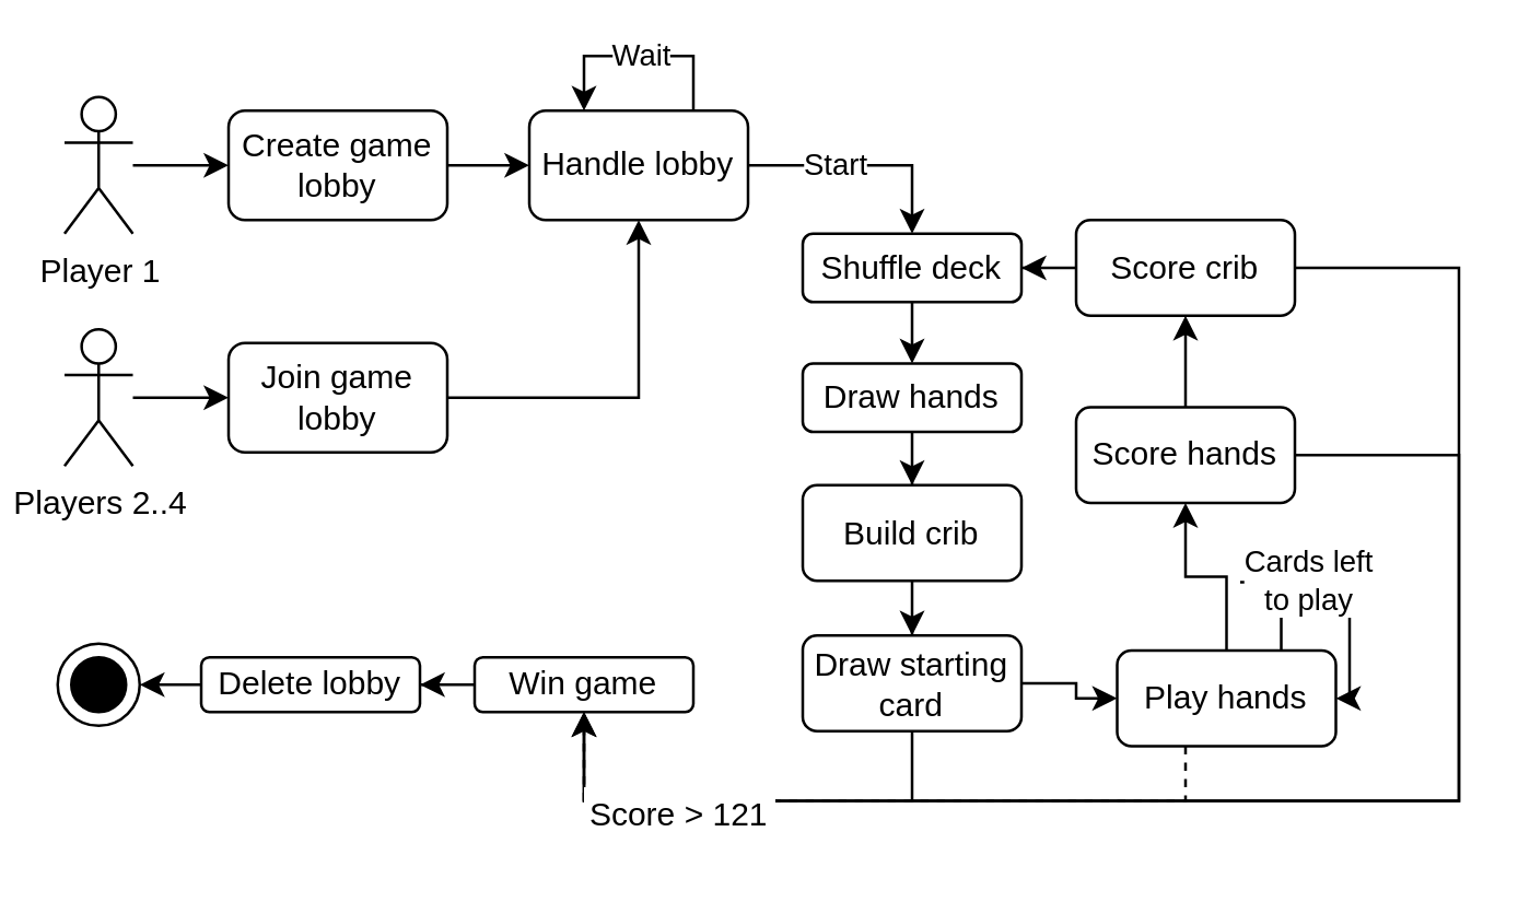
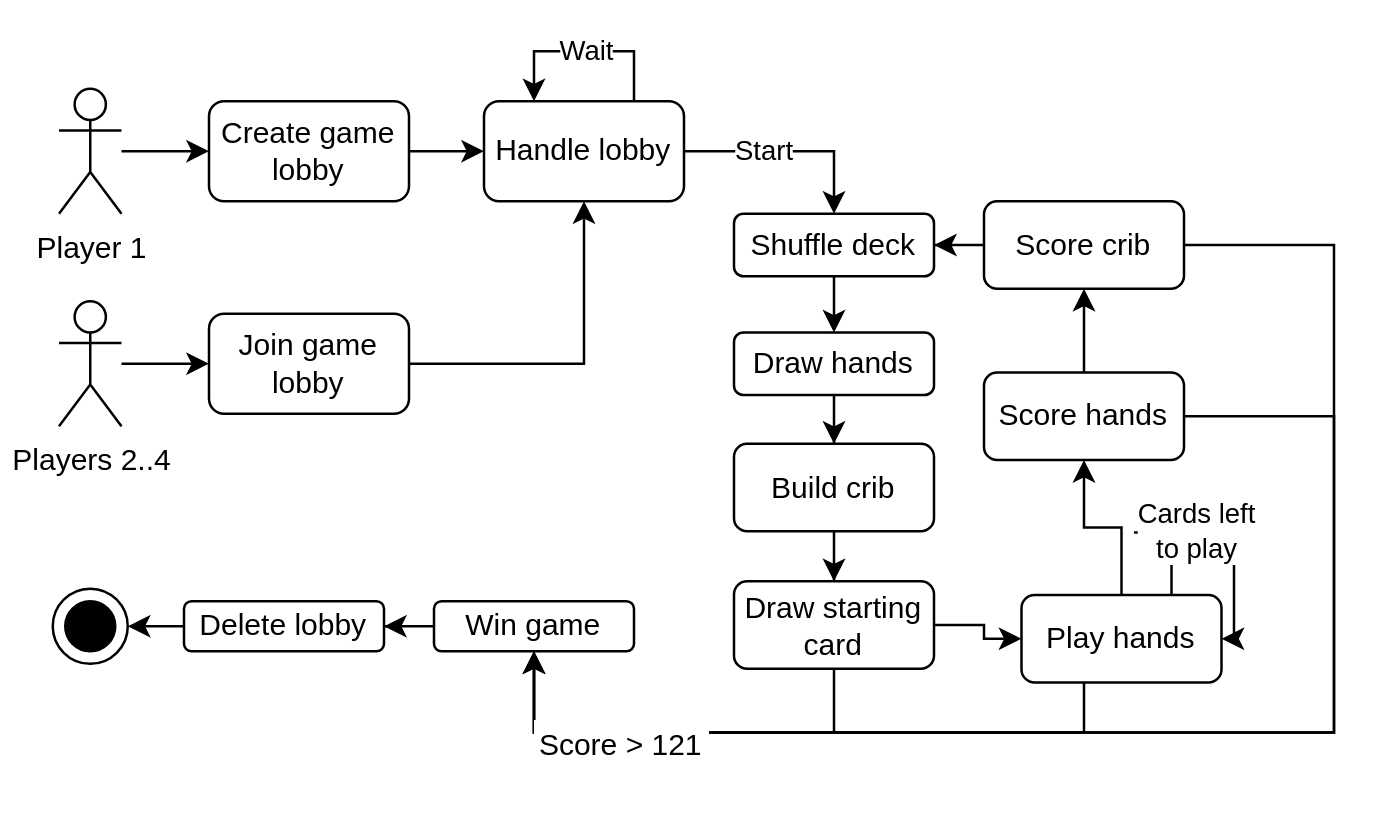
  <mxCell id="0" />
  <mxCell id="1" parent="0" />
  <mxCell id="2" style="edgeStyle=orthogonalEdgeStyle;rounded=0;orthogonalLoop=1;jettySize=auto;html=1;entryX=0;entryY=0.5;entryDx=0;entryDy=0;" parent="1" source="3" target="5" edge="1"><mxGeometry relative="1" as="geometry" /></mxCell>
  <mxCell id="3" value="Player 1" style="shape=umlActor;verticalLabelPosition=bottom;verticalAlign=top;html=1;outlineConnect=0;" parent="1" vertex="1"><mxGeometry x="23" y="35" width="25" height="50" as="geometry" /></mxCell>
  <mxCell id="4" style="edgeStyle=orthogonalEdgeStyle;rounded=0;orthogonalLoop=1;jettySize=auto;html=1;entryX=0;entryY=0.5;entryDx=0;entryDy=0;" parent="1" source="5" target="8" edge="1"><mxGeometry relative="1" as="geometry" /></mxCell>
  <mxCell id="5" value="Create game lobby" style="rounded=1;whiteSpace=wrap;html=1;" parent="1" vertex="1"><mxGeometry x="83" y="40" width="80" height="40" as="geometry" /></mxCell>
  <mxCell id="6" style="edgeStyle=orthogonalEdgeStyle;rounded=0;orthogonalLoop=1;jettySize=auto;html=1;entryX=0.5;entryY=0;entryDx=0;entryDy=0;" parent="1" source="8" target="16" edge="1"><mxGeometry relative="1" as="geometry"><Array as="points"><mxPoint x="333" y="60" /></Array></mxGeometry></mxCell>
  <mxCell id="7" value="Start" style="edgeLabel;html=1;align=center;verticalAlign=middle;resizable=0;points=[];" parent="6" vertex="1" connectable="0"><mxGeometry x="-0.265" y="1" relative="1" as="geometry"><mxPoint as="offset" /></mxGeometry></mxCell>
  <mxCell id="8" value="Handle lobby" style="rounded=1;whiteSpace=wrap;html=1;" parent="1" vertex="1"><mxGeometry x="193" y="40" width="80" height="40" as="geometry" /></mxCell>
  <mxCell id="9" style="edgeStyle=orthogonalEdgeStyle;rounded=0;orthogonalLoop=1;jettySize=auto;html=1;entryX=0;entryY=0.5;entryDx=0;entryDy=0;" parent="1" source="10" target="12" edge="1"><mxGeometry relative="1" as="geometry" /></mxCell>
  <mxCell id="10" value="Players 2..4" style="shape=umlActor;verticalLabelPosition=bottom;verticalAlign=top;html=1;outlineConnect=0;" parent="1" vertex="1"><mxGeometry x="23" y="120" width="25" height="50" as="geometry" /></mxCell>
  <mxCell id="11" style="edgeStyle=orthogonalEdgeStyle;rounded=0;orthogonalLoop=1;jettySize=auto;html=1;entryX=0.5;entryY=1;entryDx=0;entryDy=0;" parent="1" source="12" target="8" edge="1"><mxGeometry relative="1" as="geometry" /></mxCell>
  <mxCell id="12" value="Join game lobby" style="rounded=1;whiteSpace=wrap;html=1;" parent="1" vertex="1"><mxGeometry x="83" y="125" width="80" height="40" as="geometry" /></mxCell>
  <mxCell id="13" style="edgeStyle=orthogonalEdgeStyle;rounded=0;orthogonalLoop=1;jettySize=auto;html=1;exitX=0.75;exitY=0;exitDx=0;exitDy=0;entryX=0.25;entryY=0;entryDx=0;entryDy=0;" parent="1" source="8" target="8" edge="1"><mxGeometry relative="1" as="geometry"><Array as="points"><mxPoint x="253" y="20" /><mxPoint x="213" y="20" /></Array></mxGeometry></mxCell>
  <mxCell id="14" value="Wait" style="edgeLabel;html=1;align=center;verticalAlign=middle;resizable=0;points=[];" parent="13" vertex="1" connectable="0"><mxGeometry x="-0.172" y="-1" relative="1" as="geometry"><mxPoint x="-7" as="offset" /></mxGeometry></mxCell>
  <mxCell id="15" style="edgeStyle=orthogonalEdgeStyle;rounded=0;orthogonalLoop=1;jettySize=auto;html=1;entryX=0.5;entryY=0;entryDx=0;entryDy=0;" parent="1" source="16" target="18" edge="1"><mxGeometry relative="1" as="geometry" /></mxCell>
  <mxCell id="16" value="Shuffle deck" style="rounded=1;whiteSpace=wrap;html=1;" parent="1" vertex="1"><mxGeometry x="293" y="85" width="80" height="25" as="geometry" /></mxCell>
  <mxCell id="17" style="edgeStyle=orthogonalEdgeStyle;rounded=0;orthogonalLoop=1;jettySize=auto;html=1;entryX=0.5;entryY=0;entryDx=0;entryDy=0;" edge="1" parent="1" source="18" target="22"><mxGeometry relative="1" as="geometry" /></mxCell>
  <mxCell id="18" value="Draw hands" style="rounded=1;whiteSpace=wrap;html=1;" parent="1" vertex="1"><mxGeometry x="293" y="132.5" width="80" height="25" as="geometry" /></mxCell>
  <mxCell id="19" style="edgeStyle=orthogonalEdgeStyle;rounded=0;orthogonalLoop=1;jettySize=auto;html=1;entryX=0;entryY=0.5;entryDx=0;entryDy=0;" edge="1" parent="1" source="20" target="25"><mxGeometry relative="1" as="geometry" /></mxCell>
  <mxCell id="20" value="Draw starting card" style="rounded=1;whiteSpace=wrap;html=1;" parent="1" vertex="1"><mxGeometry x="293" y="232" width="80" height="35" as="geometry" /></mxCell>
  <mxCell id="21" style="edgeStyle=orthogonalEdgeStyle;rounded=0;orthogonalLoop=1;jettySize=auto;html=1;entryX=0.5;entryY=0;entryDx=0;entryDy=0;" edge="1" parent="1" source="22" target="20"><mxGeometry relative="1" as="geometry" /></mxCell>
  <mxCell id="22" value="Build crib" style="rounded=1;whiteSpace=wrap;html=1;" parent="1" vertex="1"><mxGeometry x="293" y="177" width="80" height="35" as="geometry" /></mxCell>
  <mxCell id="23" style="edgeStyle=orthogonalEdgeStyle;rounded=0;orthogonalLoop=1;jettySize=auto;html=1;entryX=0.5;entryY=1;entryDx=0;entryDy=0;" parent="1" source="25" target="28" edge="1"><mxGeometry relative="1" as="geometry" /></mxCell>
- <mxCell id="24" style="edgeStyle=orthogonalEdgeStyle;rounded=0;orthogonalLoop=1;jettySize=auto;html=1;entryX=0.5;entryY=1;entryDx=0;entryDy=0;dashed=1;" parent="1" source="25" target="35" edge="1"><mxGeometry relative="1" as="geometry"><Array as="points"><mxPoint x="433" y="292.5" /><mxPoint x="213" y="292.5" /></Array></mxGeometry></mxCell>
+ <mxCell id="24" style="edgeStyle=orthogonalEdgeStyle;rounded=0;orthogonalLoop=1;jettySize=auto;html=1;entryX=0.5;entryY=1;entryDx=0;entryDy=0;" parent="1" source="25" target="35" edge="1"><mxGeometry relative="1" as="geometry"><Array as="points"><mxPoint x="433" y="292.5" /><mxPoint x="213" y="292.5" /></Array></mxGeometry></mxCell>
  <mxCell id="25" value="Play hands" style="rounded=1;whiteSpace=wrap;html=1;" parent="1" vertex="1"><mxGeometry x="408" y="237.5" width="80" height="35" as="geometry" /></mxCell>
  <mxCell id="26" style="edgeStyle=orthogonalEdgeStyle;rounded=0;orthogonalLoop=1;jettySize=auto;html=1;entryX=0.5;entryY=1;entryDx=0;entryDy=0;" parent="1" source="28" target="31" edge="1"><mxGeometry relative="1" as="geometry" /></mxCell>
  <mxCell id="27" style="edgeStyle=orthogonalEdgeStyle;rounded=0;orthogonalLoop=1;jettySize=auto;html=1;entryX=0.5;entryY=1;entryDx=0;entryDy=0;" parent="1" source="28" target="35" edge="1"><mxGeometry relative="1" as="geometry"><Array as="points"><mxPoint x="533" y="166.5" /><mxPoint x="533" y="292.5" /><mxPoint x="213" y="292.5" /></Array></mxGeometry></mxCell>
  <mxCell id="28" value="Score hands" style="rounded=1;whiteSpace=wrap;html=1;" parent="1" vertex="1"><mxGeometry x="393" y="148.5" width="80" height="35" as="geometry" /></mxCell>
  <mxCell id="29" style="edgeStyle=orthogonalEdgeStyle;rounded=0;orthogonalLoop=1;jettySize=auto;html=1;entryX=1;entryY=0.5;entryDx=0;entryDy=0;" parent="1" source="31" target="16" edge="1"><mxGeometry relative="1" as="geometry" /></mxCell>
  <mxCell id="30" style="edgeStyle=orthogonalEdgeStyle;rounded=0;orthogonalLoop=1;jettySize=auto;html=1;entryX=0.5;entryY=1;entryDx=0;entryDy=0;" parent="1" source="31" target="35" edge="1"><mxGeometry relative="1" as="geometry"><Array as="points"><mxPoint x="533" y="97.5" /><mxPoint x="533" y="292.5" /><mxPoint x="213" y="292.5" /></Array></mxGeometry></mxCell>
  <mxCell id="31" value="Score crib" style="rounded=1;whiteSpace=wrap;html=1;" parent="1" vertex="1"><mxGeometry x="393" y="80" width="80" height="35" as="geometry" /></mxCell>
  <mxCell id="32" style="edgeStyle=orthogonalEdgeStyle;rounded=0;orthogonalLoop=1;jettySize=auto;html=1;exitX=0.75;exitY=0;exitDx=0;exitDy=0;entryX=1;entryY=0.5;entryDx=0;entryDy=0;" parent="1" source="25" target="25" edge="1"><mxGeometry relative="1" as="geometry"><Array as="points"><mxPoint x="453" y="212.5" /><mxPoint x="493" y="212.5" /><mxPoint x="493" y="250.5" /></Array></mxGeometry></mxCell>
  <mxCell id="33" value="Cards left&lt;div&gt;to play&lt;/div&gt;" style="edgeLabel;html=1;align=center;verticalAlign=middle;resizable=0;points=[];" parent="32" vertex="1" connectable="0"><mxGeometry x="-0.278" relative="1" as="geometry"><mxPoint x="18" y="-1" as="offset" /></mxGeometry></mxCell>
  <mxCell id="34" style="edgeStyle=orthogonalEdgeStyle;rounded=0;orthogonalLoop=1;jettySize=auto;html=1;entryX=1;entryY=0.5;entryDx=0;entryDy=0;" parent="1" source="35" target="37" edge="1"><mxGeometry relative="1" as="geometry" /></mxCell>
  <mxCell id="35" value="Win game" style="rounded=1;whiteSpace=wrap;html=1;" parent="1" vertex="1"><mxGeometry x="173" y="240" width="80" height="20" as="geometry" /></mxCell>
  <mxCell id="36" style="edgeStyle=orthogonalEdgeStyle;rounded=0;orthogonalLoop=1;jettySize=auto;html=1;entryX=1;entryY=0.5;entryDx=0;entryDy=0;" parent="1" source="37" target="39" edge="1"><mxGeometry relative="1" as="geometry" /></mxCell>
  <mxCell id="37" value="Delete lobby" style="rounded=1;whiteSpace=wrap;html=1;" parent="1" vertex="1"><mxGeometry x="73" y="240" width="80" height="20" as="geometry" /></mxCell>
  <mxCell id="38" value="Score &amp;gt; 121" style="text;html=1;align=center;verticalAlign=middle;whiteSpace=wrap;rounded=0;fillColor=default;" parent="1" vertex="1"><mxGeometry x="213" y="287.5" width="70" height="20" as="geometry" /></mxCell>
  <mxCell id="39" value="" style="ellipse;whiteSpace=wrap;html=1;aspect=fixed;" parent="1" vertex="1"><mxGeometry x="20.5" y="235" width="30" height="30" as="geometry" /></mxCell>
  <mxCell id="40" value="" style="ellipse;whiteSpace=wrap;html=1;aspect=fixed;fillColor=#000000;" parent="1" vertex="1"><mxGeometry x="25.5" y="240" width="20" height="20" as="geometry" /></mxCell>
  <mxCell id="41" value="" style="endArrow=none;html=1;rounded=0;" edge="1" parent="1" target="20"><mxGeometry width="50" height="50" relative="1" as="geometry"><mxPoint x="333" y="293" as="sourcePoint" /><mxPoint x="333" y="270" as="targetPoint" /></mxGeometry></mxCell>
